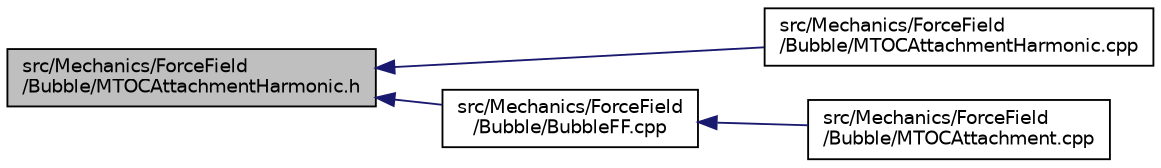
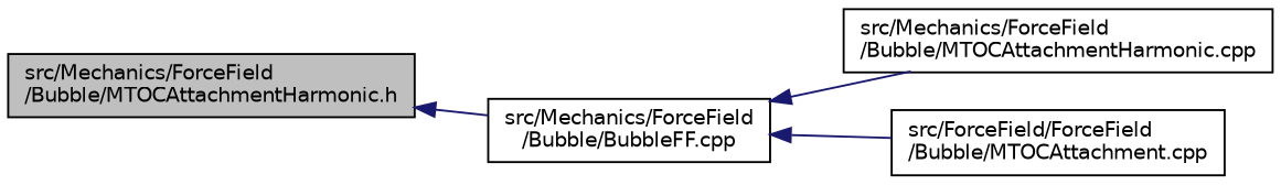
  digraph {
    rankdir=LR
    node [color=black fillcolor=white fontname=Helvetica fontsize=10 shape=record style=filled]
    edge [color=midnightblue dir=back fontname=Helvetica fontsize=10 labelfontname=Helvetica labelfontsize=10 style=solid]
    n1 [fillcolor=grey75 fontcolor=black height=0.2 label="src/Mechanics/ForceField\l/Bubble/MTOCAttachmentHarmonic.h" width=0.4]
    n2 [height=0.2 label="src/Mechanics/ForceField\l/Bubble/BubbleFF.cpp" width=0.4]
    n3 [height=0.2 label="src/Mechanics/ForceField\l/Bubble/MTOCAttachmentHarmonic.cpp" width=0.4]
-   n4 [height=0.2 label="src/Mechanics/ForceField\l/Bubble/MTOCAttachment.cpp" width=0.4]
+   n4 [height=0.2 label="src/ForceField/ForceField\l/Bubble/MTOCAttachment.cpp" width=0.4]
    n1 -> n2
-   n1 -> n3
+   n2 -> n3
    n2 -> n4
  }
